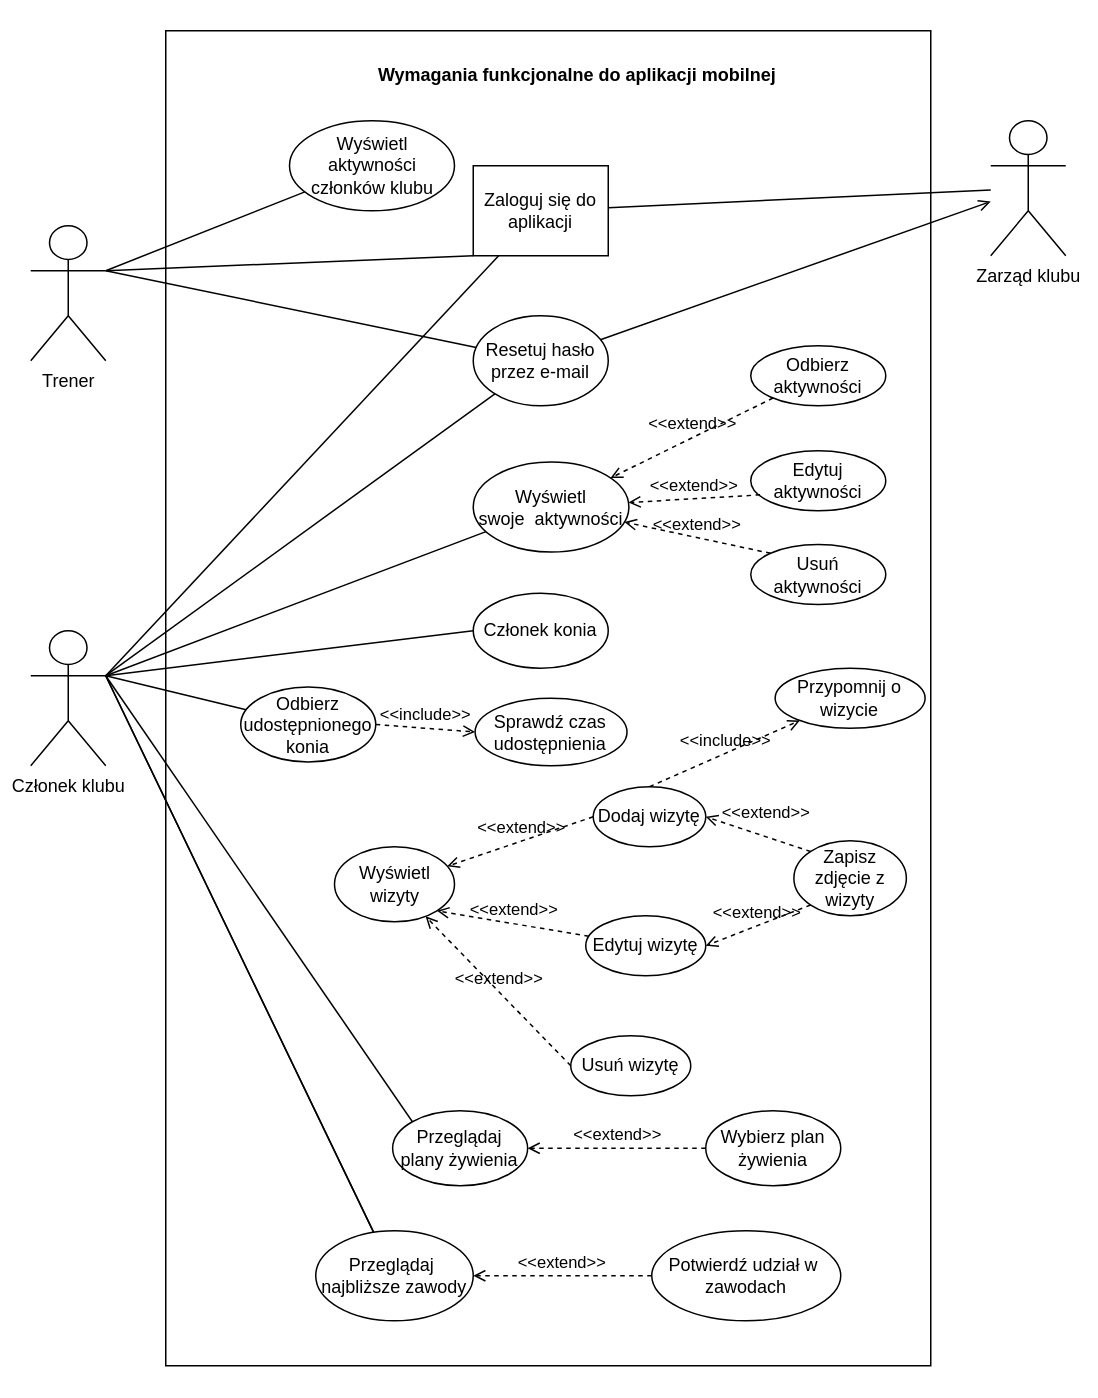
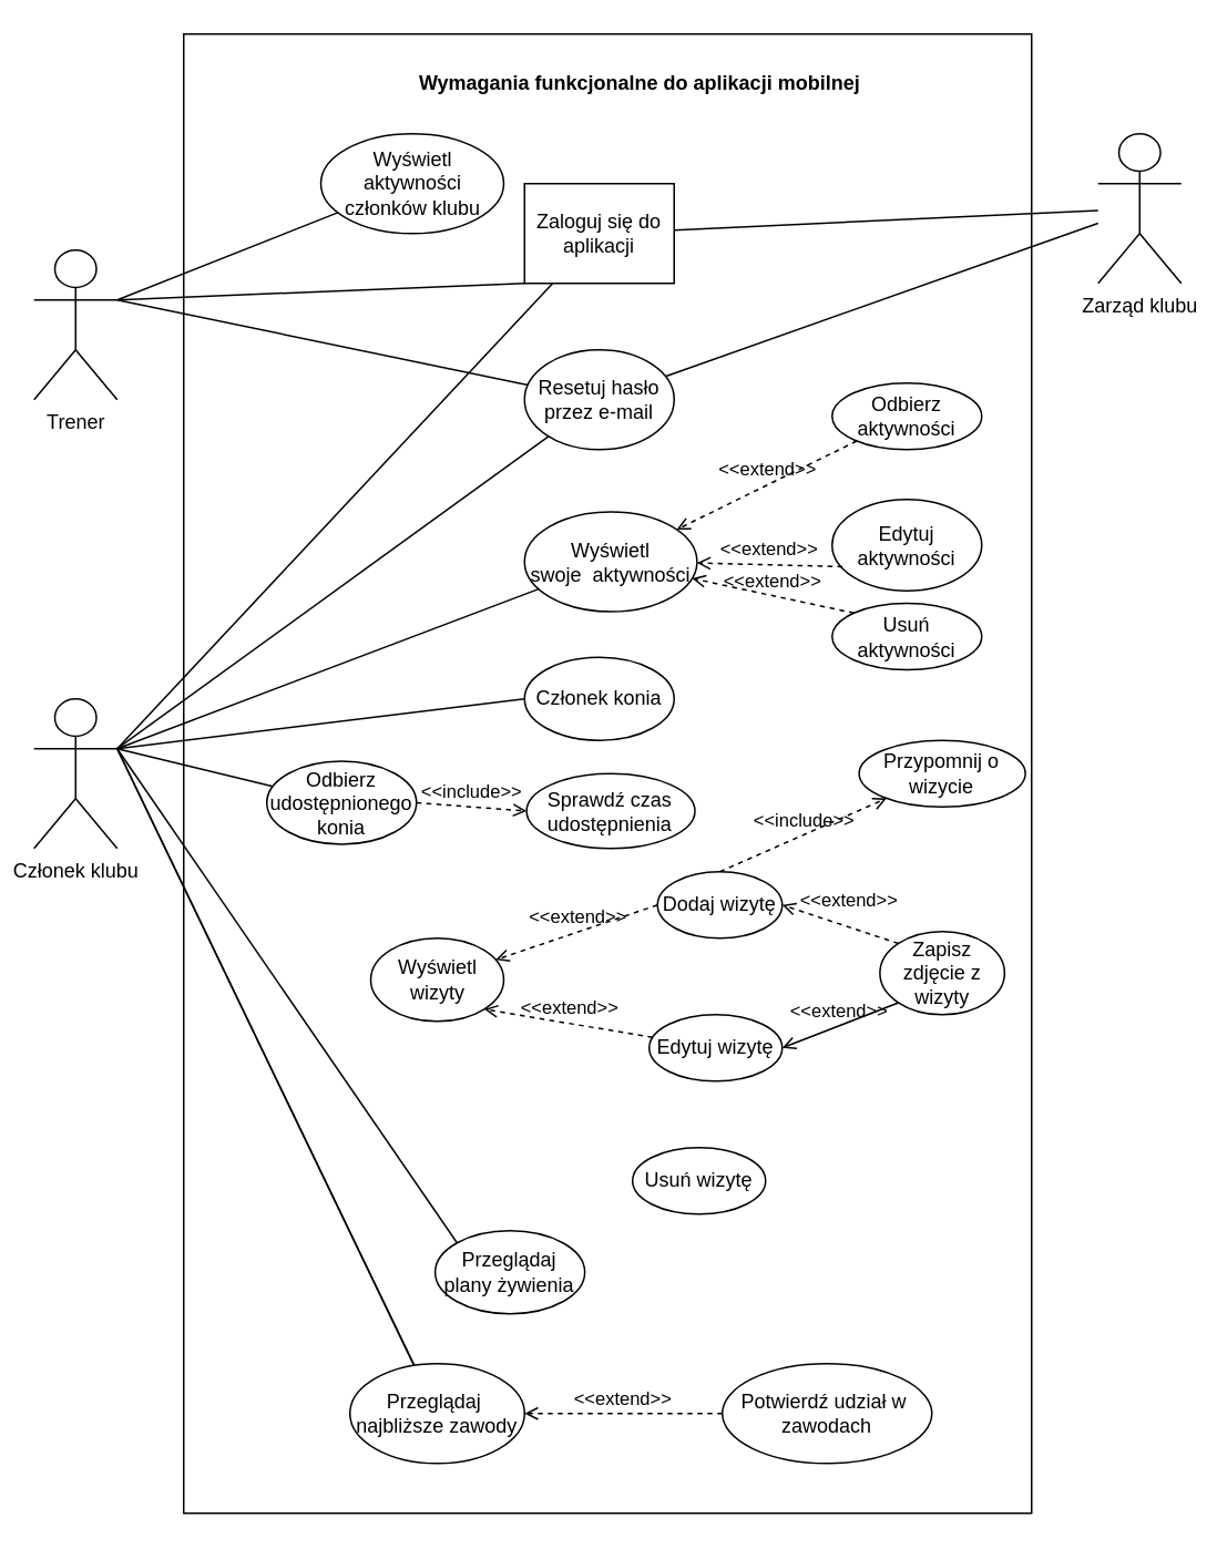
  <mxCell id="0" />
  <mxCell id="1" parent="0" />
  <mxCell id="2" value="Członek klubu" style="shape=umlActor;verticalLabelPosition=bottom;verticalAlign=top;html=1;outlineConnect=0;" vertex="1" parent="1"><mxGeometry x="20" y="420" width="50" height="90" as="geometry" /></mxCell>
  <mxCell id="3" value="" style="rounded=0;whiteSpace=wrap;html=1;" vertex="1" parent="1"><mxGeometry x="110" y="20" width="510" height="890" as="geometry" /></mxCell>
  <mxCell id="4" value="Trener" style="shape=umlActor;verticalLabelPosition=bottom;verticalAlign=top;html=1;outlineConnect=0;" vertex="1" parent="1"><mxGeometry x="20" y="150" width="50" height="90" as="geometry" /></mxCell>
  <mxCell id="5" value="Zarząd klubu" style="shape=umlActor;verticalLabelPosition=bottom;verticalAlign=top;html=1;outlineConnect=0;" vertex="1" parent="1"><mxGeometry x="660" y="80" width="50" height="90" as="geometry" /></mxCell>
  <mxCell id="6" value="Zaloguj się do aplikacji" style="whiteSpace=wrap;html=1;rounded=0;" vertex="1" parent="1"><mxGeometry x="315" y="110" width="90" height="60" as="geometry" /></mxCell>
  <mxCell id="7" value="Resetuj hasło przez e-mail" style="ellipse;whiteSpace=wrap;html=1;" vertex="1" parent="1"><mxGeometry x="315" y="210" width="90" height="60" as="geometry" /></mxCell>
  <mxCell id="8" value="" style="endArrow=none;html=1;rounded=0;exitX=1;exitY=0.333;exitDx=0;exitDy=0;exitPerimeter=0;" edge="1" parent="1" source="2" target="6"><mxGeometry width="50" height="50" relative="1" as="geometry"><mxPoint x="-50" y="100" as="sourcePoint" /><mxPoint x="0" y="50" as="targetPoint" /></mxGeometry></mxCell>
  <mxCell id="9" value="" style="endArrow=none;html=1;rounded=0;exitX=1;exitY=0.333;exitDx=0;exitDy=0;exitPerimeter=0;" edge="1" parent="1" source="2" target="7"><mxGeometry width="50" height="50" relative="1" as="geometry"><mxPoint x="-20" y="190" as="sourcePoint" /><mxPoint x="30" y="140" as="targetPoint" /></mxGeometry></mxCell>
  <mxCell id="10" value="" style="endArrow=none;html=1;rounded=0;entryX=0;entryY=1;entryDx=0;entryDy=0;exitX=1;exitY=0.333;exitDx=0;exitDy=0;exitPerimeter=0;" edge="1" parent="1" source="4" target="6"><mxGeometry width="50" height="50" relative="1" as="geometry"><mxPoint x="-60" y="300" as="sourcePoint" /><mxPoint x="51" y="107" as="targetPoint" /><Array as="points" /></mxGeometry></mxCell>
  <mxCell id="11" value="" style="endArrow=none;html=1;rounded=0;exitX=1;exitY=0.333;exitDx=0;exitDy=0;exitPerimeter=0;" edge="1" parent="1" source="4" target="7"><mxGeometry width="50" height="50" relative="1" as="geometry"><mxPoint x="-40" y="253" as="sourcePoint" /><mxPoint x="63" y="121" as="targetPoint" /></mxGeometry></mxCell>
  <mxCell id="12" value="" style="endArrow=none;html=1;rounded=0;" edge="1" parent="1" source="5" target="6"><mxGeometry width="50" height="50" relative="1" as="geometry"><mxPoint x="200" y="280" as="sourcePoint" /><mxPoint x="250" y="230" as="targetPoint" /></mxGeometry></mxCell>
- <mxCell id="13" value="" style="endArrow=open;html=1;rounded=0;" edge="1" parent="1" source="7" target="5"><mxGeometry width="50" height="50" relative="1" as="geometry"><mxPoint x="350" y="210" as="sourcePoint" /><mxPoint x="400" y="160" as="targetPoint" /></mxGeometry></mxCell>
+ <mxCell id="13" value="" style="endArrow=none;html=1;rounded=0;" edge="1" parent="1" source="7" target="5"><mxGeometry width="50" height="50" relative="1" as="geometry"><mxPoint x="350" y="210" as="sourcePoint" /><mxPoint x="400" y="160" as="targetPoint" /></mxGeometry></mxCell>
  <mxCell id="14" value="Odbierz aktywności" style="ellipse;whiteSpace=wrap;html=1;" vertex="1" parent="1"><mxGeometry x="500" y="230" width="90" height="40" as="geometry" /></mxCell>
  <mxCell id="15" value="Wymagania funkcjonalne do aplikacji mobilnej" style="text;align=center;fontStyle=1;verticalAlign=middle;spacingLeft=3;spacingRight=3;strokeColor=none;rotatable=0;points=[[0,0.5],[1,0.5]];portConstraint=eastwest;html=1;" vertex="1" parent="1"><mxGeometry x="238.75" y="40" width="290" height="20" as="geometry" /></mxCell>
- <mxCell id="16" value="Edytuj aktywności" style="ellipse;whiteSpace=wrap;html=1;" vertex="1" parent="1"><mxGeometry x="500" y="300" width="90" height="40" as="geometry" /></mxCell>
+ <mxCell id="16" value="Edytuj aktywności" style="ellipse;whiteSpace=wrap;html=1;" vertex="1" parent="1"><mxGeometry x="500" y="300" width="90" height="55" as="geometry" /></mxCell>
  <mxCell id="17" value="Usuń aktywności" style="ellipse;whiteSpace=wrap;html=1;" vertex="1" parent="1"><mxGeometry x="500" y="362.5" width="90" height="40" as="geometry" /></mxCell>
  <mxCell id="18" value="Wyświetl&lt;br&gt;swoje&amp;nbsp; aktywności" style="ellipse;whiteSpace=wrap;html=1;" vertex="1" parent="1"><mxGeometry x="315" y="307.5" width="103.75" height="60" as="geometry" /></mxCell>
  <mxCell id="19" value="" style="endArrow=none;html=1;rounded=0;exitX=1;exitY=0.333;exitDx=0;exitDy=0;exitPerimeter=0;" edge="1" parent="1" source="2" target="18"><mxGeometry width="50" height="50" relative="1" as="geometry"><mxPoint x="-50" y="84" as="sourcePoint" /><mxPoint x="160" y="156" as="targetPoint" /></mxGeometry></mxCell>
  <mxCell id="20" value="Dodaj wizytę" style="ellipse;whiteSpace=wrap;html=1;" vertex="1" parent="1"><mxGeometry x="395" y="524" width="75" height="40" as="geometry" /></mxCell>
  <mxCell id="21" value="Edytuj&amp;nbsp;wizytę" style="ellipse;whiteSpace=wrap;html=1;" vertex="1" parent="1"><mxGeometry x="390" y="610" width="80" height="40" as="geometry" /></mxCell>
  <mxCell id="22" value="Usuń wizytę" style="ellipse;whiteSpace=wrap;html=1;" vertex="1" parent="1"><mxGeometry x="380" y="690" width="80" height="40" as="geometry" /></mxCell>
  <mxCell id="23" value="Wyświetl wizyty" style="ellipse;whiteSpace=wrap;html=1;" vertex="1" parent="1"><mxGeometry x="222.5" y="564" width="80" height="50" as="geometry" /></mxCell>
  <mxCell id="24" value="&amp;lt;&amp;lt;extend&amp;gt;&amp;gt;" style="html=1;verticalAlign=bottom;labelBackgroundColor=none;endArrow=open;endFill=0;dashed=1;rounded=0;entryX=1;entryY=1;entryDx=0;entryDy=0;" edge="1" parent="1" source="21" target="23"><mxGeometry width="160" relative="1" as="geometry"><mxPoint x="87.5" y="725" as="sourcePoint" /><mxPoint x="247.5" y="725" as="targetPoint" /></mxGeometry></mxCell>
  <mxCell id="25" value="&amp;lt;&amp;lt;extend&amp;gt;&amp;gt;" style="html=1;verticalAlign=bottom;labelBackgroundColor=none;endArrow=open;endFill=0;dashed=1;rounded=0;exitX=0;exitY=0.5;exitDx=0;exitDy=0;" edge="1" parent="1" source="20" target="23"><mxGeometry width="160" relative="1" as="geometry"><mxPoint x="67.5" y="775" as="sourcePoint" /><mxPoint x="227.5" y="775" as="targetPoint" /><Array as="points" /></mxGeometry></mxCell>
- <mxCell id="26" value="&amp;lt;&amp;lt;extend&amp;gt;&amp;gt;" style="html=1;verticalAlign=bottom;labelBackgroundColor=none;endArrow=open;endFill=0;dashed=1;rounded=0;exitX=0;exitY=0.5;exitDx=0;exitDy=0;" edge="1" parent="1" source="22" target="23"><mxGeometry width="160" relative="1" as="geometry"><mxPoint x="37.5" y="785" as="sourcePoint" /><mxPoint x="197.5" y="785" as="targetPoint" /></mxGeometry></mxCell>
  <mxCell id="27" value="" style="endArrow=none;html=1;rounded=0;exitX=1;exitY=0.333;exitDx=0;exitDy=0;exitPerimeter=0;" edge="1" parent="1" source="2" target="32"><mxGeometry width="50" height="50" relative="1" as="geometry"><mxPoint x="-50" y="126" as="sourcePoint" /><mxPoint x="64" y="292" as="targetPoint" /></mxGeometry></mxCell>
  <mxCell id="28" value="Zapisz zdjęcie z wizyty" style="ellipse;whiteSpace=wrap;html=1;" vertex="1" parent="1"><mxGeometry x="528.75" y="560" width="75" height="50" as="geometry" /></mxCell>
  <mxCell id="29" value="Przypomnij o wizycie" style="ellipse;whiteSpace=wrap;html=1;" vertex="1" parent="1"><mxGeometry x="516.25" y="445" width="100" height="40" as="geometry" /></mxCell>
  <mxCell id="30" value="Przeglądaj plany żywienia" style="ellipse;whiteSpace=wrap;html=1;" vertex="1" parent="1"><mxGeometry x="261.25" y="740" width="90" height="50" as="geometry" /></mxCell>
- <mxCell id="31" value="Wybierz plan żywienia" style="ellipse;whiteSpace=wrap;html=1;" vertex="1" parent="1"><mxGeometry x="470" y="740" width="90" height="50" as="geometry" /></mxCell>
  <mxCell id="32" value="Przeglądaj&amp;nbsp; najbliższe zawody" style="ellipse;whiteSpace=wrap;html=1;" vertex="1" parent="1"><mxGeometry x="210" y="820" width="105" height="60" as="geometry" /></mxCell>
  <mxCell id="33" value="Potwierdź udział w&amp;nbsp; zawodach" style="ellipse;whiteSpace=wrap;html=1;" vertex="1" parent="1"><mxGeometry x="434" y="820" width="126" height="60" as="geometry" /></mxCell>
  <mxCell id="34" value="" style="endArrow=none;html=1;rounded=0;entryX=0;entryY=0;entryDx=0;entryDy=0;" edge="1" parent="1" target="30"><mxGeometry width="50" height="50" relative="1" as="geometry"><mxPoint x="70" y="450" as="sourcePoint" /><mxPoint x="200" y="590" as="targetPoint" /></mxGeometry></mxCell>
  <mxCell id="35" value="" style="endArrow=none;html=1;rounded=0;" edge="1" parent="1" target="32"><mxGeometry width="50" height="50" relative="1" as="geometry"><mxPoint x="70" y="450" as="sourcePoint" /><mxPoint x="163" y="767" as="targetPoint" /></mxGeometry></mxCell>
  <mxCell id="36" value="&amp;lt;&amp;lt;extend&amp;gt;&amp;gt;" style="html=1;verticalAlign=bottom;labelBackgroundColor=none;endArrow=open;endFill=0;dashed=1;rounded=0;exitX=0.069;exitY=0.735;exitDx=0;exitDy=0;exitPerimeter=0;" edge="1" parent="1" source="16" target="18"><mxGeometry width="160" relative="1" as="geometry"><mxPoint x="410.646" y="292.5" as="sourcePoint" /><mxPoint x="286.854" y="313.462" as="targetPoint" /></mxGeometry></mxCell>
  <mxCell id="37" value="&amp;lt;&amp;lt;extend&amp;gt;&amp;gt;" style="html=1;verticalAlign=bottom;labelBackgroundColor=none;endArrow=open;endFill=0;dashed=1;rounded=0;exitX=0;exitY=0;exitDx=0;exitDy=0;" edge="1" parent="1" source="17" target="18"><mxGeometry width="160" relative="1" as="geometry"><mxPoint x="434.96" y="301.9" as="sourcePoint" /><mxPoint x="333.665" y="369.295" as="targetPoint" /></mxGeometry></mxCell>
  <mxCell id="38" value="&amp;lt;&amp;lt;extend&amp;gt;&amp;gt;" style="html=1;verticalAlign=bottom;labelBackgroundColor=none;endArrow=open;endFill=0;dashed=1;rounded=0;" edge="1" parent="1" source="14" target="18"><mxGeometry width="160" relative="1" as="geometry"><mxPoint x="444.96" y="311.9" as="sourcePoint" /><mxPoint x="343.665" y="379.295" as="targetPoint" /></mxGeometry></mxCell>
  <mxCell id="39" value="&amp;lt;&amp;lt;include&amp;gt;&amp;gt;" style="html=1;verticalAlign=bottom;labelBackgroundColor=none;endArrow=open;endFill=0;dashed=1;rounded=0;exitX=0.5;exitY=0;exitDx=0;exitDy=0;" edge="1" parent="1" source="20" target="29"><mxGeometry width="160" relative="1" as="geometry"><mxPoint x="448.75" y="700" as="sourcePoint" /><mxPoint x="593.75" y="700" as="targetPoint" /></mxGeometry></mxCell>
  <mxCell id="40" value="&amp;lt;&amp;lt;extend&amp;gt;&amp;gt;" style="html=1;verticalAlign=bottom;labelBackgroundColor=none;endArrow=open;endFill=0;dashed=1;rounded=0;entryX=1;entryY=0.5;entryDx=0;entryDy=0;" edge="1" parent="1" source="33" target="32"><mxGeometry width="160" relative="1" as="geometry"><mxPoint x="373.75" y="630" as="sourcePoint" /><mxPoint x="218.284" y="532.678" as="targetPoint" /><Array as="points" /></mxGeometry></mxCell>
- <mxCell id="41" value="&amp;lt;&amp;lt;extend&amp;gt;&amp;gt;" style="html=1;verticalAlign=bottom;labelBackgroundColor=none;endArrow=open;endFill=0;dashed=1;rounded=0;" edge="1" parent="1" source="31" target="30"><mxGeometry width="160" relative="1" as="geometry"><mxPoint x="398" y="740" as="sourcePoint" /><mxPoint x="262" y="740" as="targetPoint" /><Array as="points" /></mxGeometry></mxCell>
  <mxCell id="42" value="Wyświetl aktywności członków klubu" style="ellipse;whiteSpace=wrap;html=1;" vertex="1" parent="1"><mxGeometry x="192.5" y="80" width="110" height="60" as="geometry" /></mxCell>
  <mxCell id="43" value="&amp;lt;&amp;lt;extend&amp;gt;&amp;gt;" style="html=1;verticalAlign=bottom;labelBackgroundColor=none;endArrow=open;endFill=0;dashed=1;rounded=0;exitX=0;exitY=0;exitDx=0;exitDy=0;entryX=1;entryY=0.5;entryDx=0;entryDy=0;" edge="1" parent="1" source="28" target="20"><mxGeometry x="-0.082" y="-7" width="160" relative="1" as="geometry"><mxPoint x="573.96" y="600" as="sourcePoint" /><mxPoint x="431.249" y="512.517" as="targetPoint" /><mxPoint as="offset" /></mxGeometry></mxCell>
- <mxCell id="44" value="&amp;lt;&amp;lt;extend&amp;gt;&amp;gt;" style="html=1;verticalAlign=bottom;labelBackgroundColor=none;endArrow=open;endFill=0;dashed=1;rounded=0;exitX=0;exitY=1;exitDx=0;exitDy=0;entryX=1;entryY=0.5;entryDx=0;entryDy=0;" edge="1" parent="1" source="28" target="21"><mxGeometry width="160" relative="1" as="geometry"><mxPoint x="571.196" y="541.181" as="sourcePoint" /><mxPoint x="425" y="554" as="targetPoint" /></mxGeometry></mxCell>
+ <mxCell id="44" value="&amp;lt;&amp;lt;extend&amp;gt;&amp;gt;" style="html=1;verticalAlign=bottom;labelBackgroundColor=none;endArrow=open;endFill=0;dashed=0;rounded=0;exitX=0;exitY=1;exitDx=0;exitDy=0;entryX=1;entryY=0.5;entryDx=0;entryDy=0;" edge="1" parent="1" source="28" target="21"><mxGeometry width="160" relative="1" as="geometry"><mxPoint x="571.196" y="541.181" as="sourcePoint" /><mxPoint x="425" y="554" as="targetPoint" /></mxGeometry></mxCell>
  <mxCell id="45" value="" style="endArrow=none;html=1;rounded=0;exitX=1;exitY=0.333;exitDx=0;exitDy=0;exitPerimeter=0;" edge="1" parent="1" target="42" source="4"><mxGeometry width="50" height="50" relative="1" as="geometry"><mxPoint x="-70" y="170" as="sourcePoint" /><mxPoint x="286.24" y="205.02" as="targetPoint" /></mxGeometry></mxCell>
  <mxCell id="46" value="Członek konia" style="ellipse;whiteSpace=wrap;html=1;" vertex="1" parent="1"><mxGeometry x="315" y="395" width="90" height="50" as="geometry" /></mxCell>
  <mxCell id="47" value="" style="endArrow=none;html=1;rounded=0;exitX=1;exitY=0.333;exitDx=0;exitDy=0;exitPerimeter=0;entryX=0;entryY=0.5;entryDx=0;entryDy=0;" edge="1" parent="1" source="2" target="46"><mxGeometry width="50" height="50" relative="1" as="geometry"><mxPoint x="80" y="460" as="sourcePoint" /><mxPoint x="333.418" y="363.883" as="targetPoint" /></mxGeometry></mxCell>
  <mxCell id="48" value="Odbierz udostępnionego konia" style="ellipse;whiteSpace=wrap;html=1;" vertex="1" parent="1"><mxGeometry x="160" y="457.5" width="90" height="50" as="geometry" /></mxCell>
  <mxCell id="49" value="" style="endArrow=none;html=1;rounded=0;" edge="1" parent="1" target="48"><mxGeometry width="50" height="50" relative="1" as="geometry"><mxPoint x="70" y="450" as="sourcePoint" /><mxPoint x="325" y="430" as="targetPoint" /></mxGeometry></mxCell>
  <mxCell id="50" value="Sprawdź czas udostępnienia" style="ellipse;whiteSpace=wrap;html=1;" vertex="1" parent="1"><mxGeometry x="316.25" y="465" width="101.25" height="45" as="geometry" /></mxCell>
  <mxCell id="51" value="&amp;lt;&amp;lt;include&amp;gt;&amp;gt;" style="html=1;verticalAlign=bottom;labelBackgroundColor=none;endArrow=open;endFill=0;dashed=1;rounded=0;exitX=1;exitY=0.5;exitDx=0;exitDy=0;entryX=0;entryY=0.5;entryDx=0;entryDy=0;" edge="1" parent="1" source="48" target="50"><mxGeometry width="160" relative="1" as="geometry"><mxPoint x="442.5" y="534" as="sourcePoint" /><mxPoint x="542.72" y="489.836" as="targetPoint" /></mxGeometry></mxCell>
